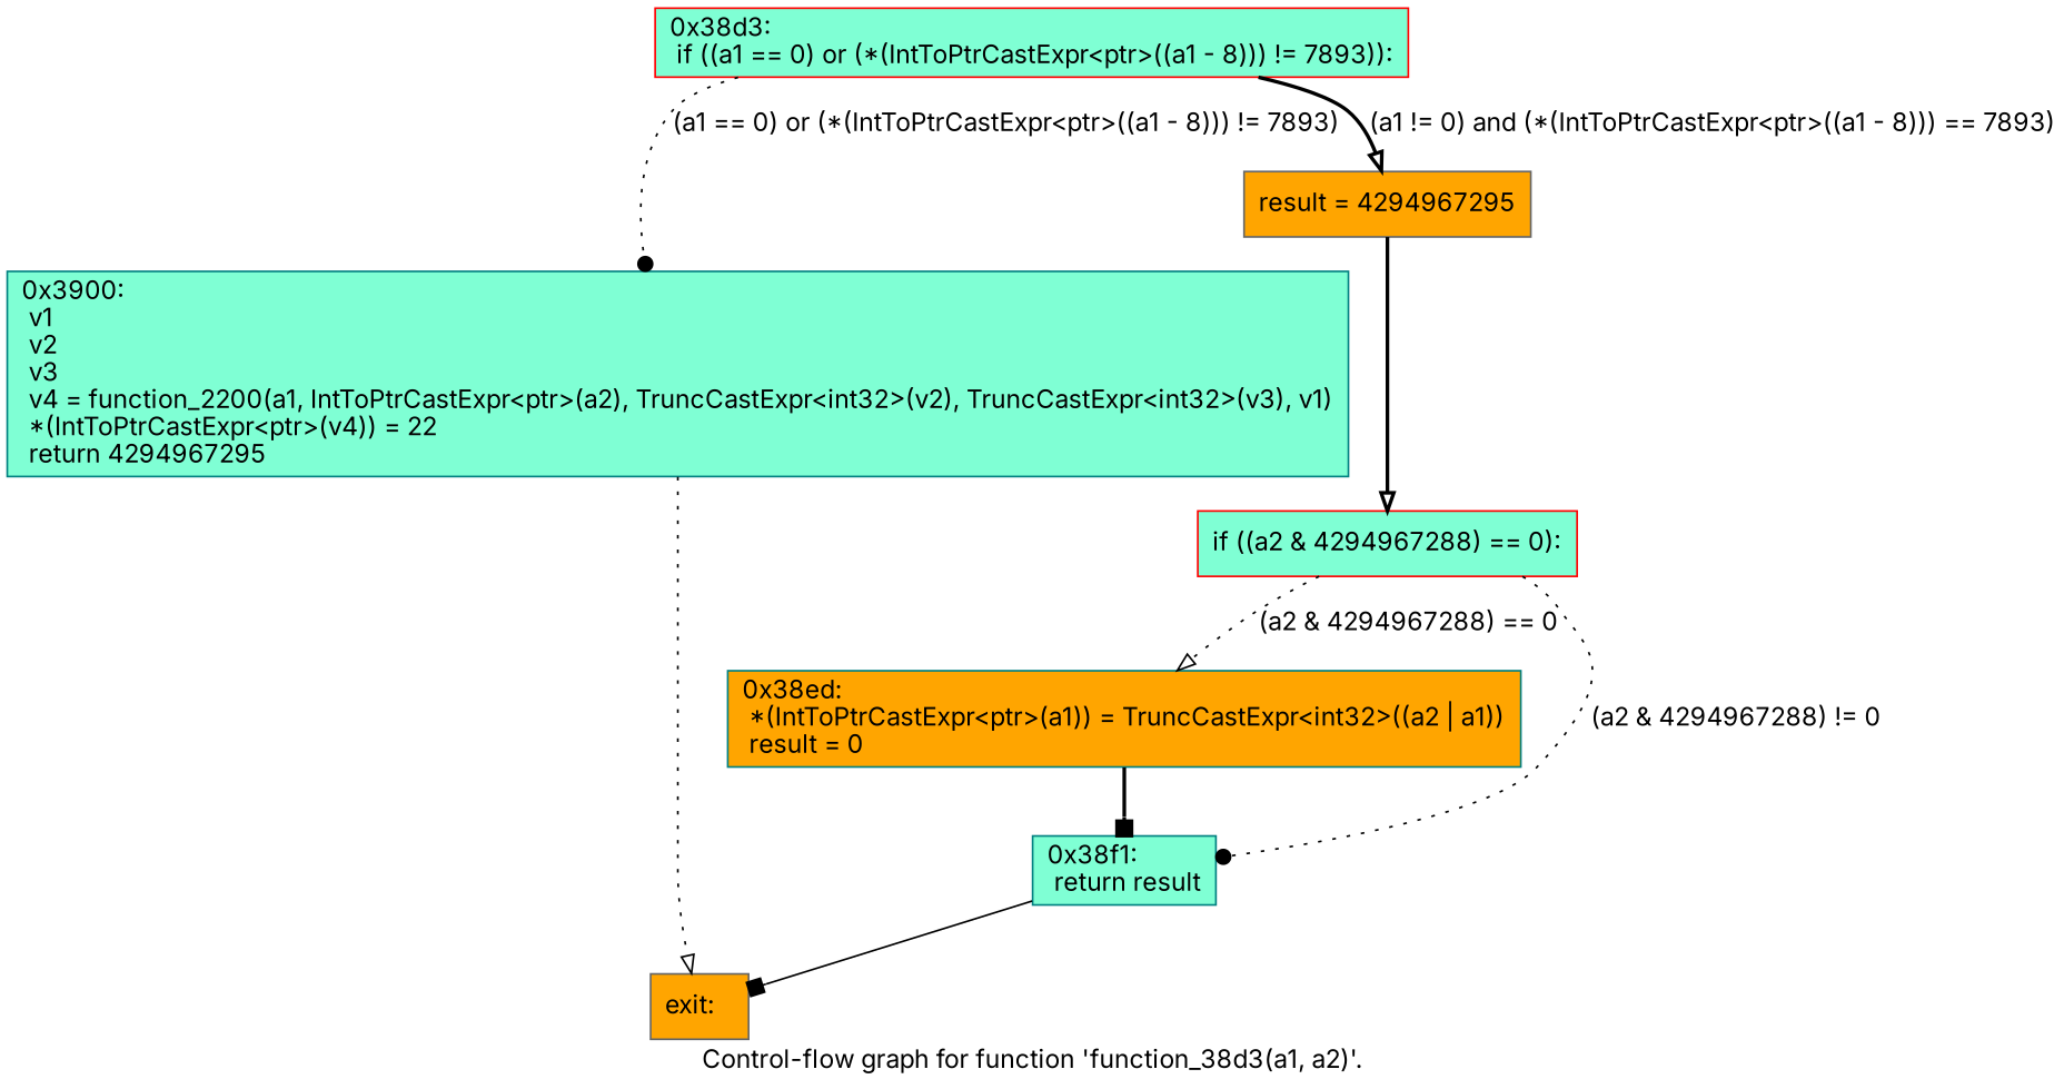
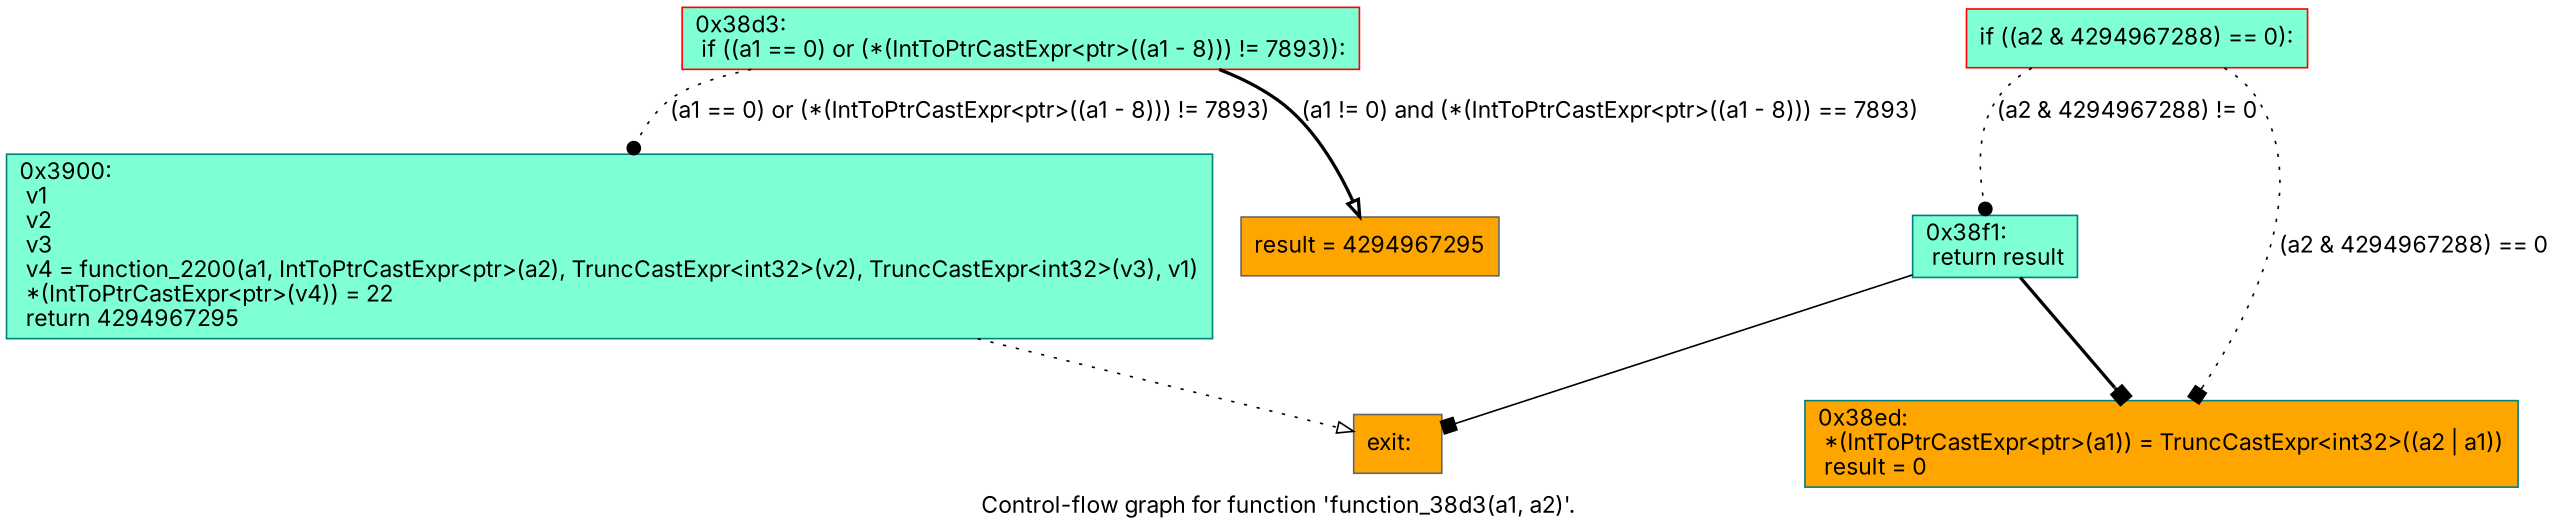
  digraph {
    fontname=Inter
    label="Control-flow graph for function 'function_38d3(a1, a2)'."
    node [color=teal fillcolor=aquamarine fontname=Inter shape=record style=filled]
    edge [arrowhead=onormal fontname=Inter style=dotted]
    n1 [color=red label="{0x38d3:\l  if ((a1 == 0) or (*(IntToPtrCastExpr\<ptr\>((a1 - 8))) != 7893)):\l}"]
    n2 [label="{0x3900:\l  v1\l  v2\l  v3\l  v4 = function_2200(a1, IntToPtrCastExpr\<ptr\>(a2), TruncCastExpr\<int32\>(v2), TruncCastExpr\<int32\>(v3), v1)\l  *(IntToPtrCastExpr\<ptr\>(v4)) = 22\l  return 4294967295\l}"]
    n3 [color=gray40 fillcolor=orange label="{  result = 4294967295\l}"]
    n4 [color=gray40 fillcolor=orange label="{exit:\l}"]
    n5 [color=red label="{  if ((a2 & 4294967288) == 0):\l}"]
    n6 [fillcolor=orange label="{0x38ed:\l  *(IntToPtrCastExpr\<ptr\>(a1)) = TruncCastExpr\<int32\>((a2 \| a1))\l  result = 0\l}"]
    n7 [label="{0x38f1:\l  return result\l}"]
    n1 -> n2 [arrowhead=dot label="(a1 == 0) or (*(IntToPtrCastExpr\<ptr\>((a1 - 8))) != 7893)"]
    n1 -> n3 [label="(a1 != 0) and (*(IntToPtrCastExpr\<ptr\>((a1 - 8))) == 7893)" style=bold]
    n2 -> n4
-   n3 -> n5 [style=bold]
-   n5 -> n6 [label="(a2 & 4294967288) == 0"]
+   n5 -> n6 [arrowhead=box label="(a2 & 4294967288) == 0"]
    n5 -> n7 [arrowhead=dot label="(a2 & 4294967288) != 0"]
-   n6 -> n7 [arrowhead=box style=bold]
+   n7 -> n6 [arrowhead=box style=bold]
    n7 -> n4 [arrowhead=box style=solid]
  }
